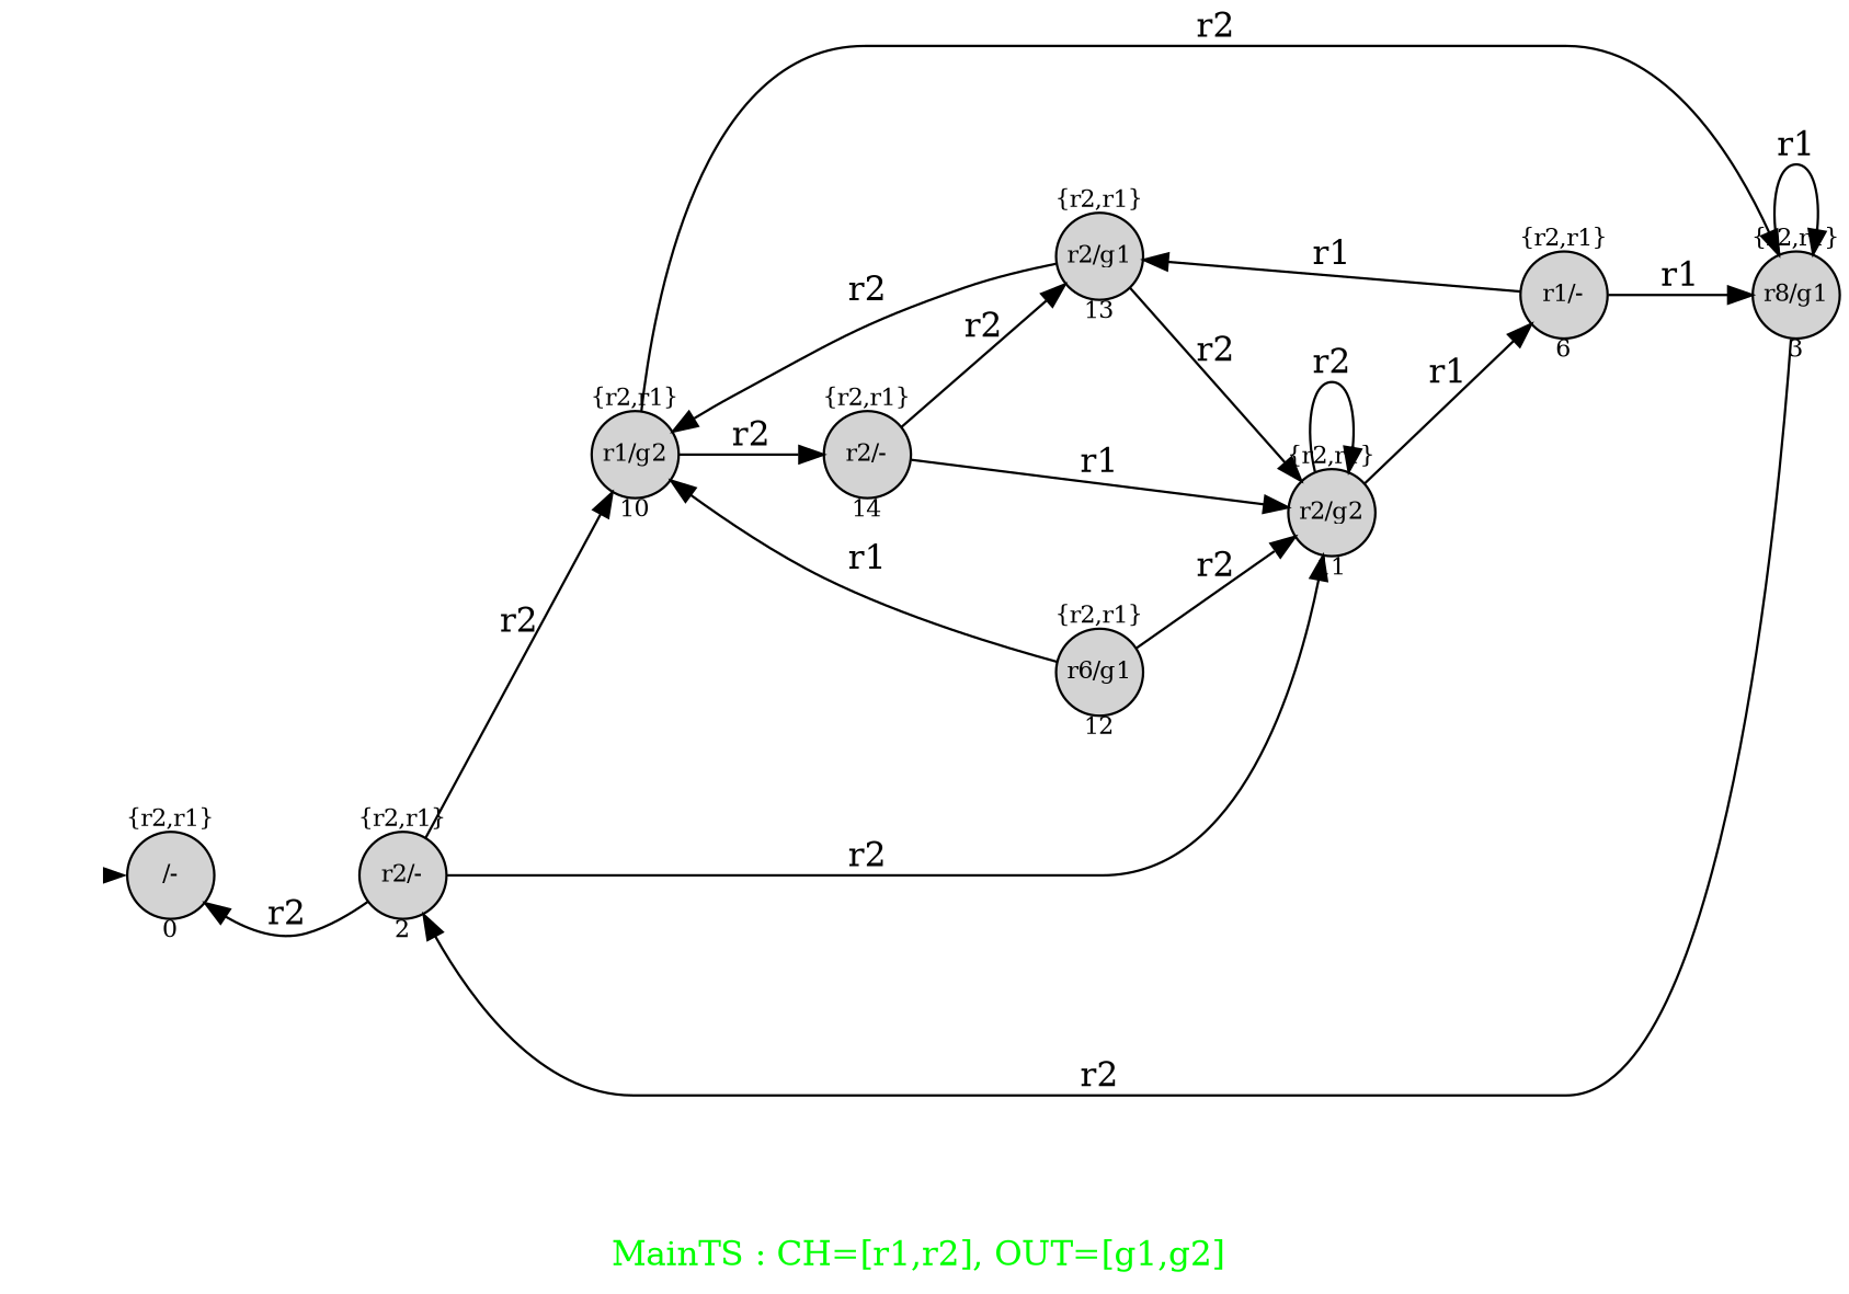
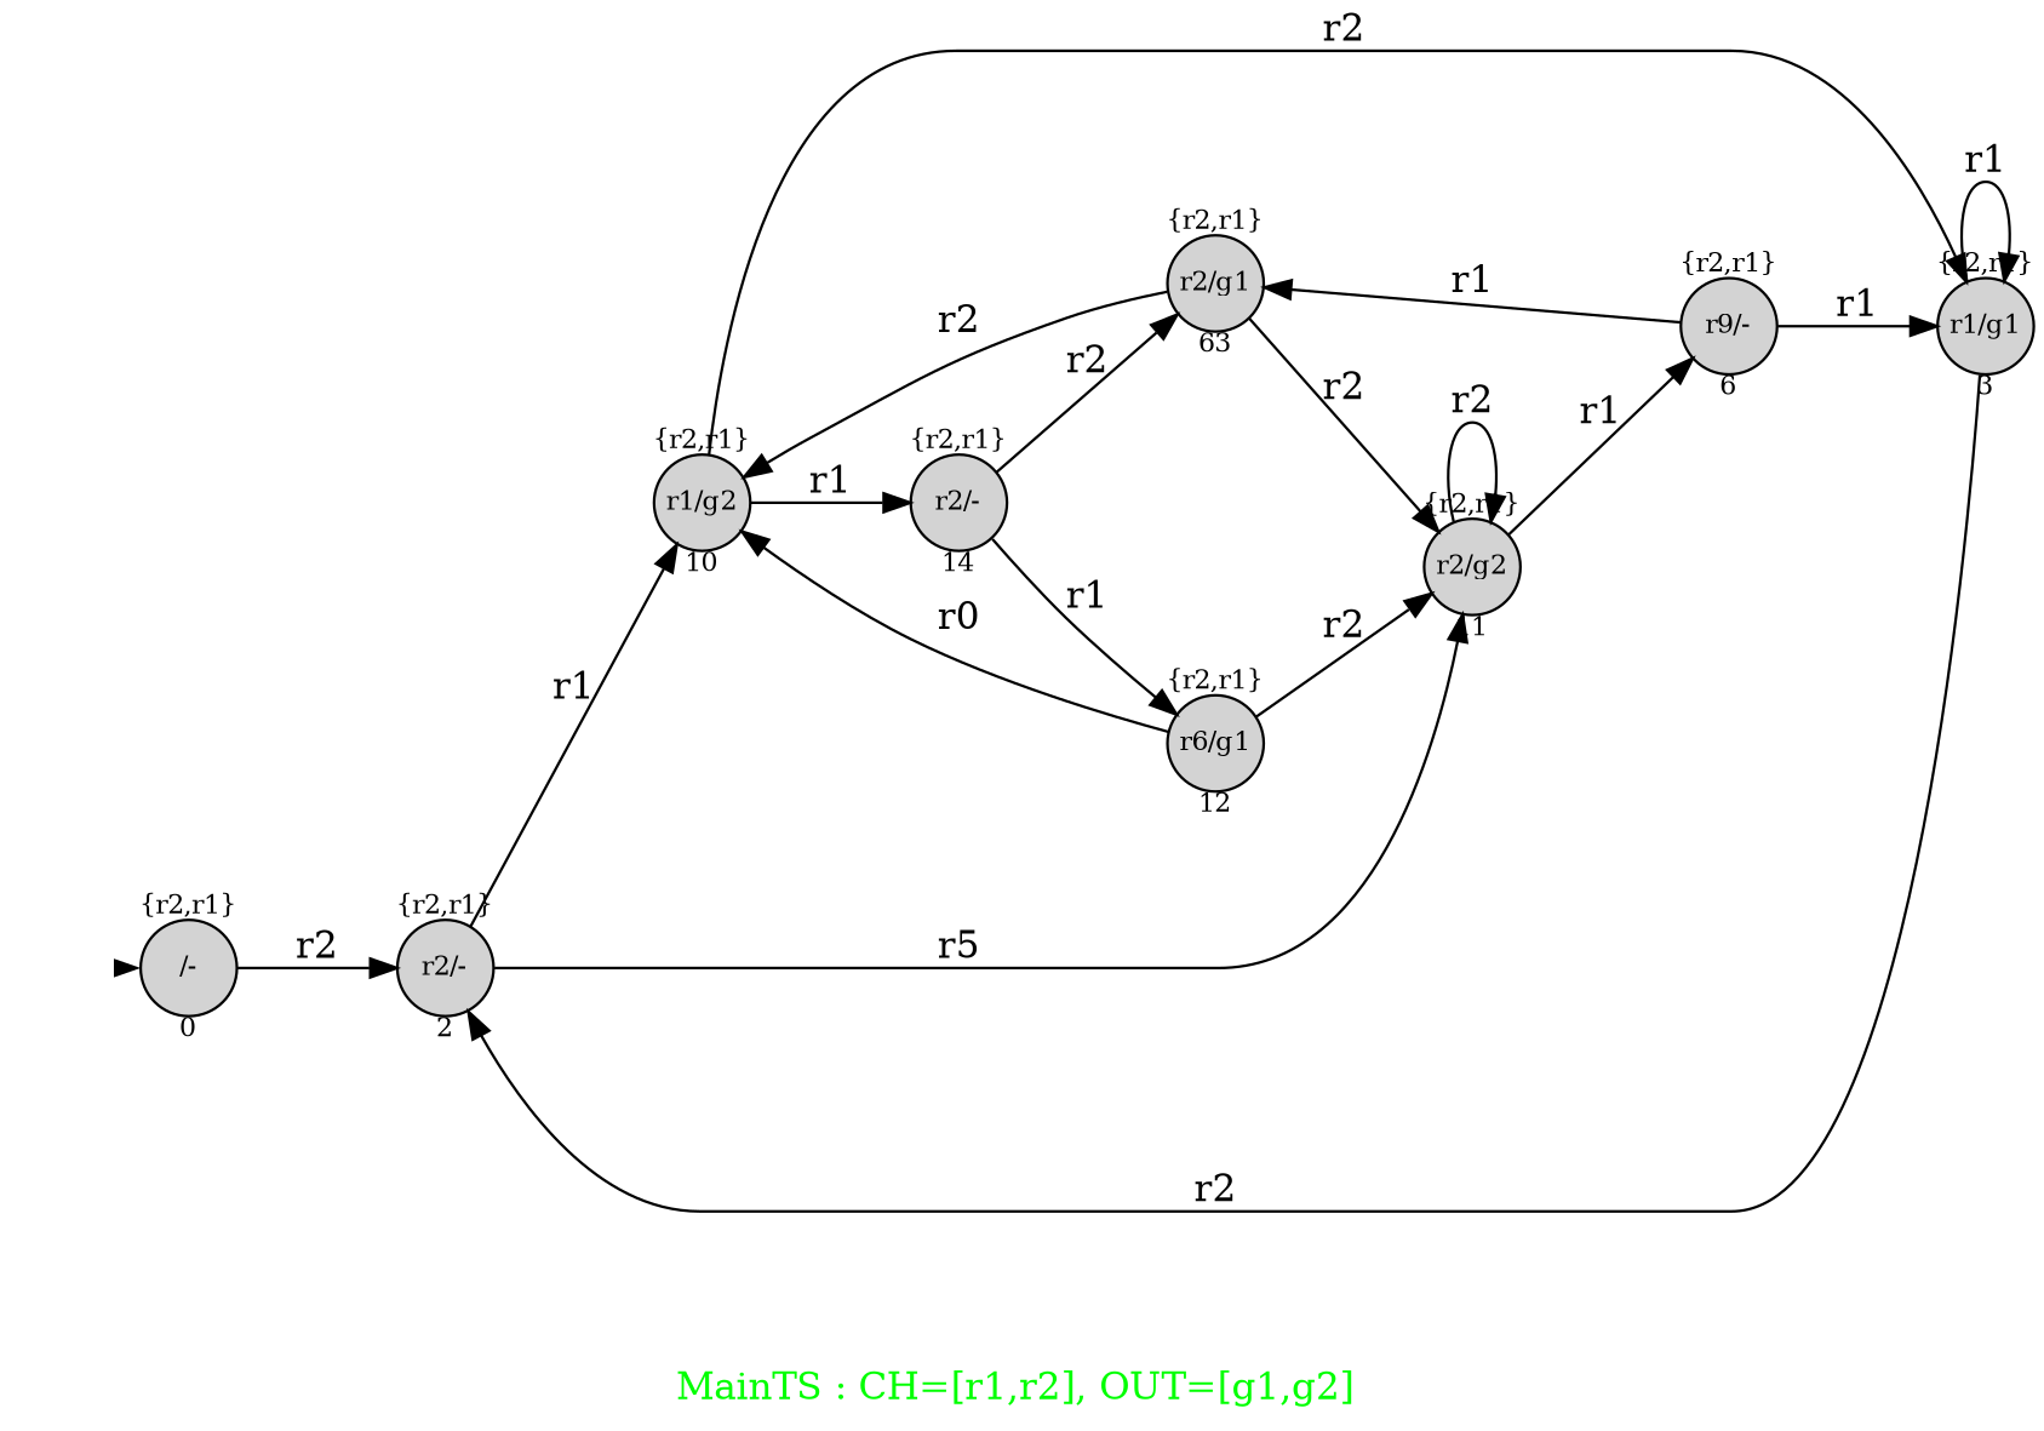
  digraph {
    fontcolor=green
    fontsize=14
    label="\nMainTS : CH=[r1,r2], OUT=[g1,g2] "
    nodesep=0.5
    rankdir=LR
    ranksep=0.6
    node [fixedsize=true fontsize=10 shape=circle style=filled]
    init [shape=point style=invis]
    n2 [label="{r2,r1}\n\n/-\n\n0"]
    n3 [label="{r2,r1}\n\nr2/-\n\n2"]
-   n4 [label="{r2,r1}\n\nr2/g1\n\n13"]
+   n4 [label="{r2,r1}\n\nr2/g1\n\n63"]
    n5 [label="{r2,r1}\n\nr2/g2\n\n11"]
    n6 [label="{r2,r1}\n\nr1/g2\n\n10"]
-   n7 [label="{r2,r1}\n\nr1/-\n\n6"]
-   n8 [label="{r2,r1}\n\nr8/g1\n\n3"]
+   n7 [label="{r2,r1}\n\nr9/-\n\n6"]
+   n8 [label="{r2,r1}\n\nr1/g1\n\n3"]
    n9 [label="{r2,r1}\n\nr2/-\n\n14"]
    n10 [label="{r2,r1}\n\nr6/g1\n\n12"]
    init -> n2 [penwidth=0]
-   n3 -> n2 [label=r2]
-   n3 -> n5 [label=r2]
-   n3 -> n6 [label=r2]
+   n2 -> n3 [label=r2]
+   n3 -> n5 [label=r5]
+   n3 -> n6 [label=r1]
    n4 -> n5 [label=r2]
    n4 -> n6 [label=r2]
    n5 -> n5 [label=r2]
    n5 -> n7 [label=r1]
    n6 -> n8 [label=r2]
-   n6 -> n9 [label=r2]
+   n6 -> n9 [label=r1]
    n7 -> n4 [label=r1]
    n7 -> n8 [label=r1]
    n8 -> n3 [label=r2]
    n8 -> n8 [label=r1]
    n9 -> n4 [label=r2]
-   n9 -> n5 [label=r1]
+   n9 -> n10 [label=r1]
    n10 -> n5 [label=r2]
-   n10 -> n6 [label=r1]
+   n10 -> n6 [label=r0]
  }
